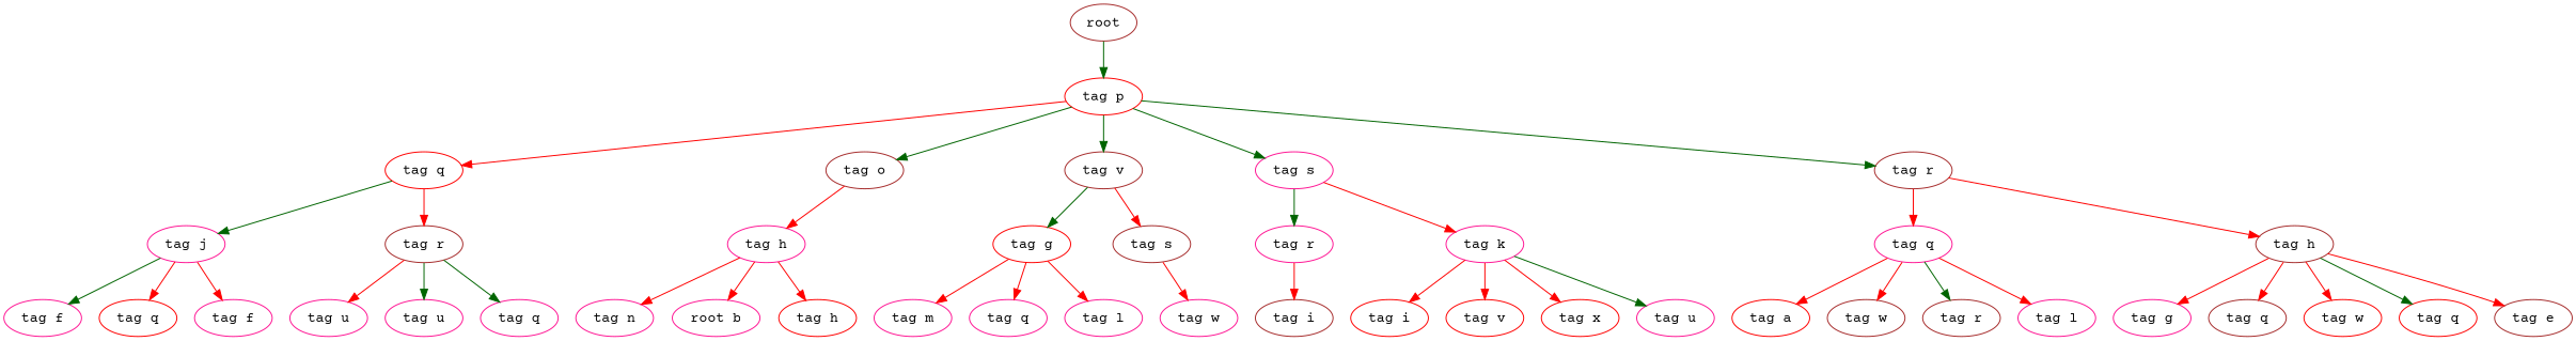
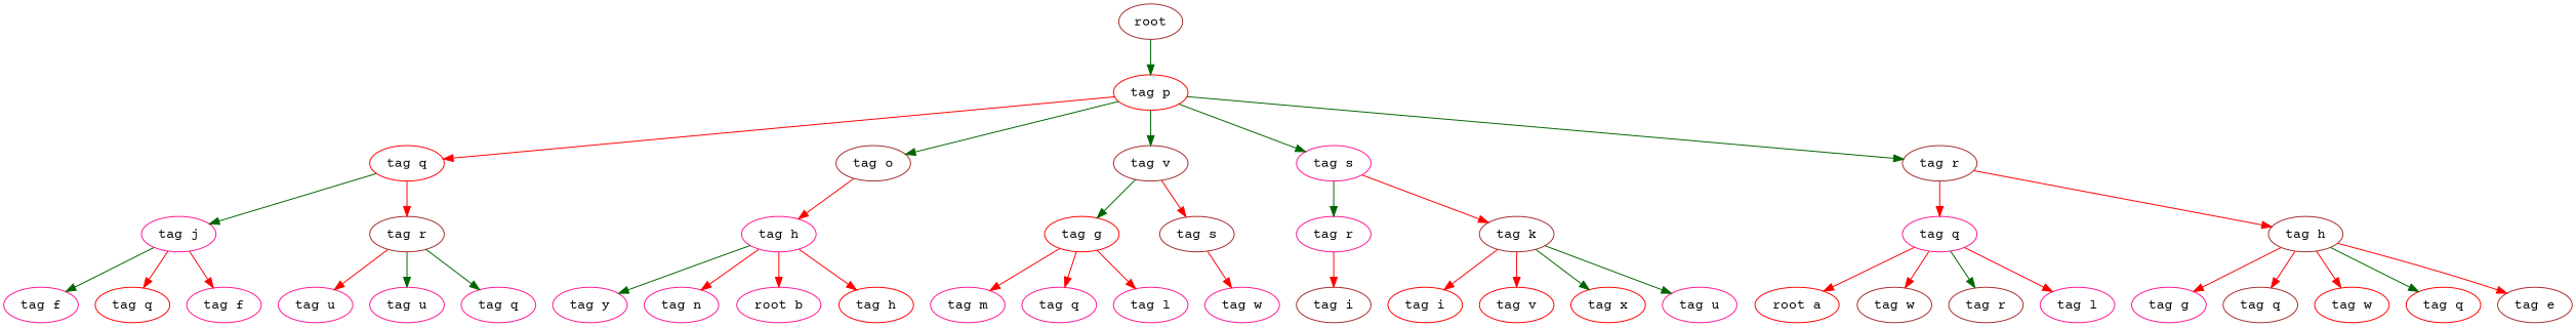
  digraph {
    fontname="Courier Prime"
    node [color=deeppink fontname="Courier Prime"]
    edge [color=red fontname="Courier Prime"]
    n1 [color=brown label=root]
    n2 [color=red label="tag p"]
    n3 [color=red label="tag q"]
    n4 [color=brown label="tag o"]
    n5 [color=brown label="tag v"]
    n6 [label="tag s"]
    n7 [color=brown label="tag r"]
    n8 [label="tag j"]
    n9 [color=brown label="tag r"]
    n10 [label="tag h"]
    n11 [color=red label="tag g"]
    n12 [color=brown label="tag s"]
    n13 [label="tag r"]
-   n14 [label="tag k"]
+   n14 [color=brown label="tag k"]
    n15 [label="tag q"]
    n16 [color=brown label="tag h"]
    n17 [label="tag f"]
    n18 [color=red label="tag q"]
    n19 [label="tag f"]
    n20 [label="tag u"]
    n21 [label="tag u"]
    n22 [label="tag q"]
+   n23 [label="tag y"]
    n24 [label="tag n"]
    n25 [label="root b"]
    n26 [color=red label="tag h"]
    n27 [label="tag m"]
    n28 [label="tag q"]
    n29 [label="tag l"]
    n30 [label="tag w"]
    n31 [color=brown label="tag i"]
    n32 [color=red label="tag i"]
    n33 [color=red label="tag v"]
    n34 [color=red label="tag x"]
    n35 [label="tag u"]
-   n36 [color=red label="tag a"]
+   n36 [color=red label="root a"]
    n37 [color=brown label="tag w"]
    n38 [color=brown label="tag r"]
    n39 [label="tag l"]
    n40 [label="tag g"]
    n41 [color=brown label="tag q"]
    n42 [color=red label="tag w"]
    n43 [color=red label="tag q"]
    n44 [color=brown label="tag e"]
    n1 -> n2 [color=darkgreen]
    n2 -> n3
    n2 -> n4 [color=darkgreen]
    n2 -> n5 [color=darkgreen]
    n2 -> n6 [color=darkgreen]
    n2 -> n7 [color=darkgreen]
    n3 -> n8 [color=darkgreen]
    n3 -> n9
    n4 -> n10
    n5 -> n11 [color=darkgreen]
    n5 -> n12
    n6 -> n13 [color=darkgreen]
    n6 -> n14
    n7 -> n15
    n7 -> n16
    n8 -> n17 [color=darkgreen]
    n8 -> n18
    n8 -> n19
    n9 -> n20
    n9 -> n21 [color=darkgreen]
    n9 -> n22 [color=darkgreen]
+   n10 -> n23 [color=darkgreen]
    n10 -> n24
    n10 -> n25
    n10 -> n26
    n11 -> n27
    n11 -> n28
    n11 -> n29
    n12 -> n30
    n13 -> n31
    n14 -> n32
    n14 -> n33
-   n14 -> n34
+   n14 -> n34 [color=darkgreen]
    n14 -> n35 [color=darkgreen]
    n15 -> n36
    n15 -> n37
    n15 -> n38 [color=darkgreen]
    n15 -> n39
    n16 -> n40
    n16 -> n41
    n16 -> n42
    n16 -> n43 [color=darkgreen]
    n16 -> n44
  }
